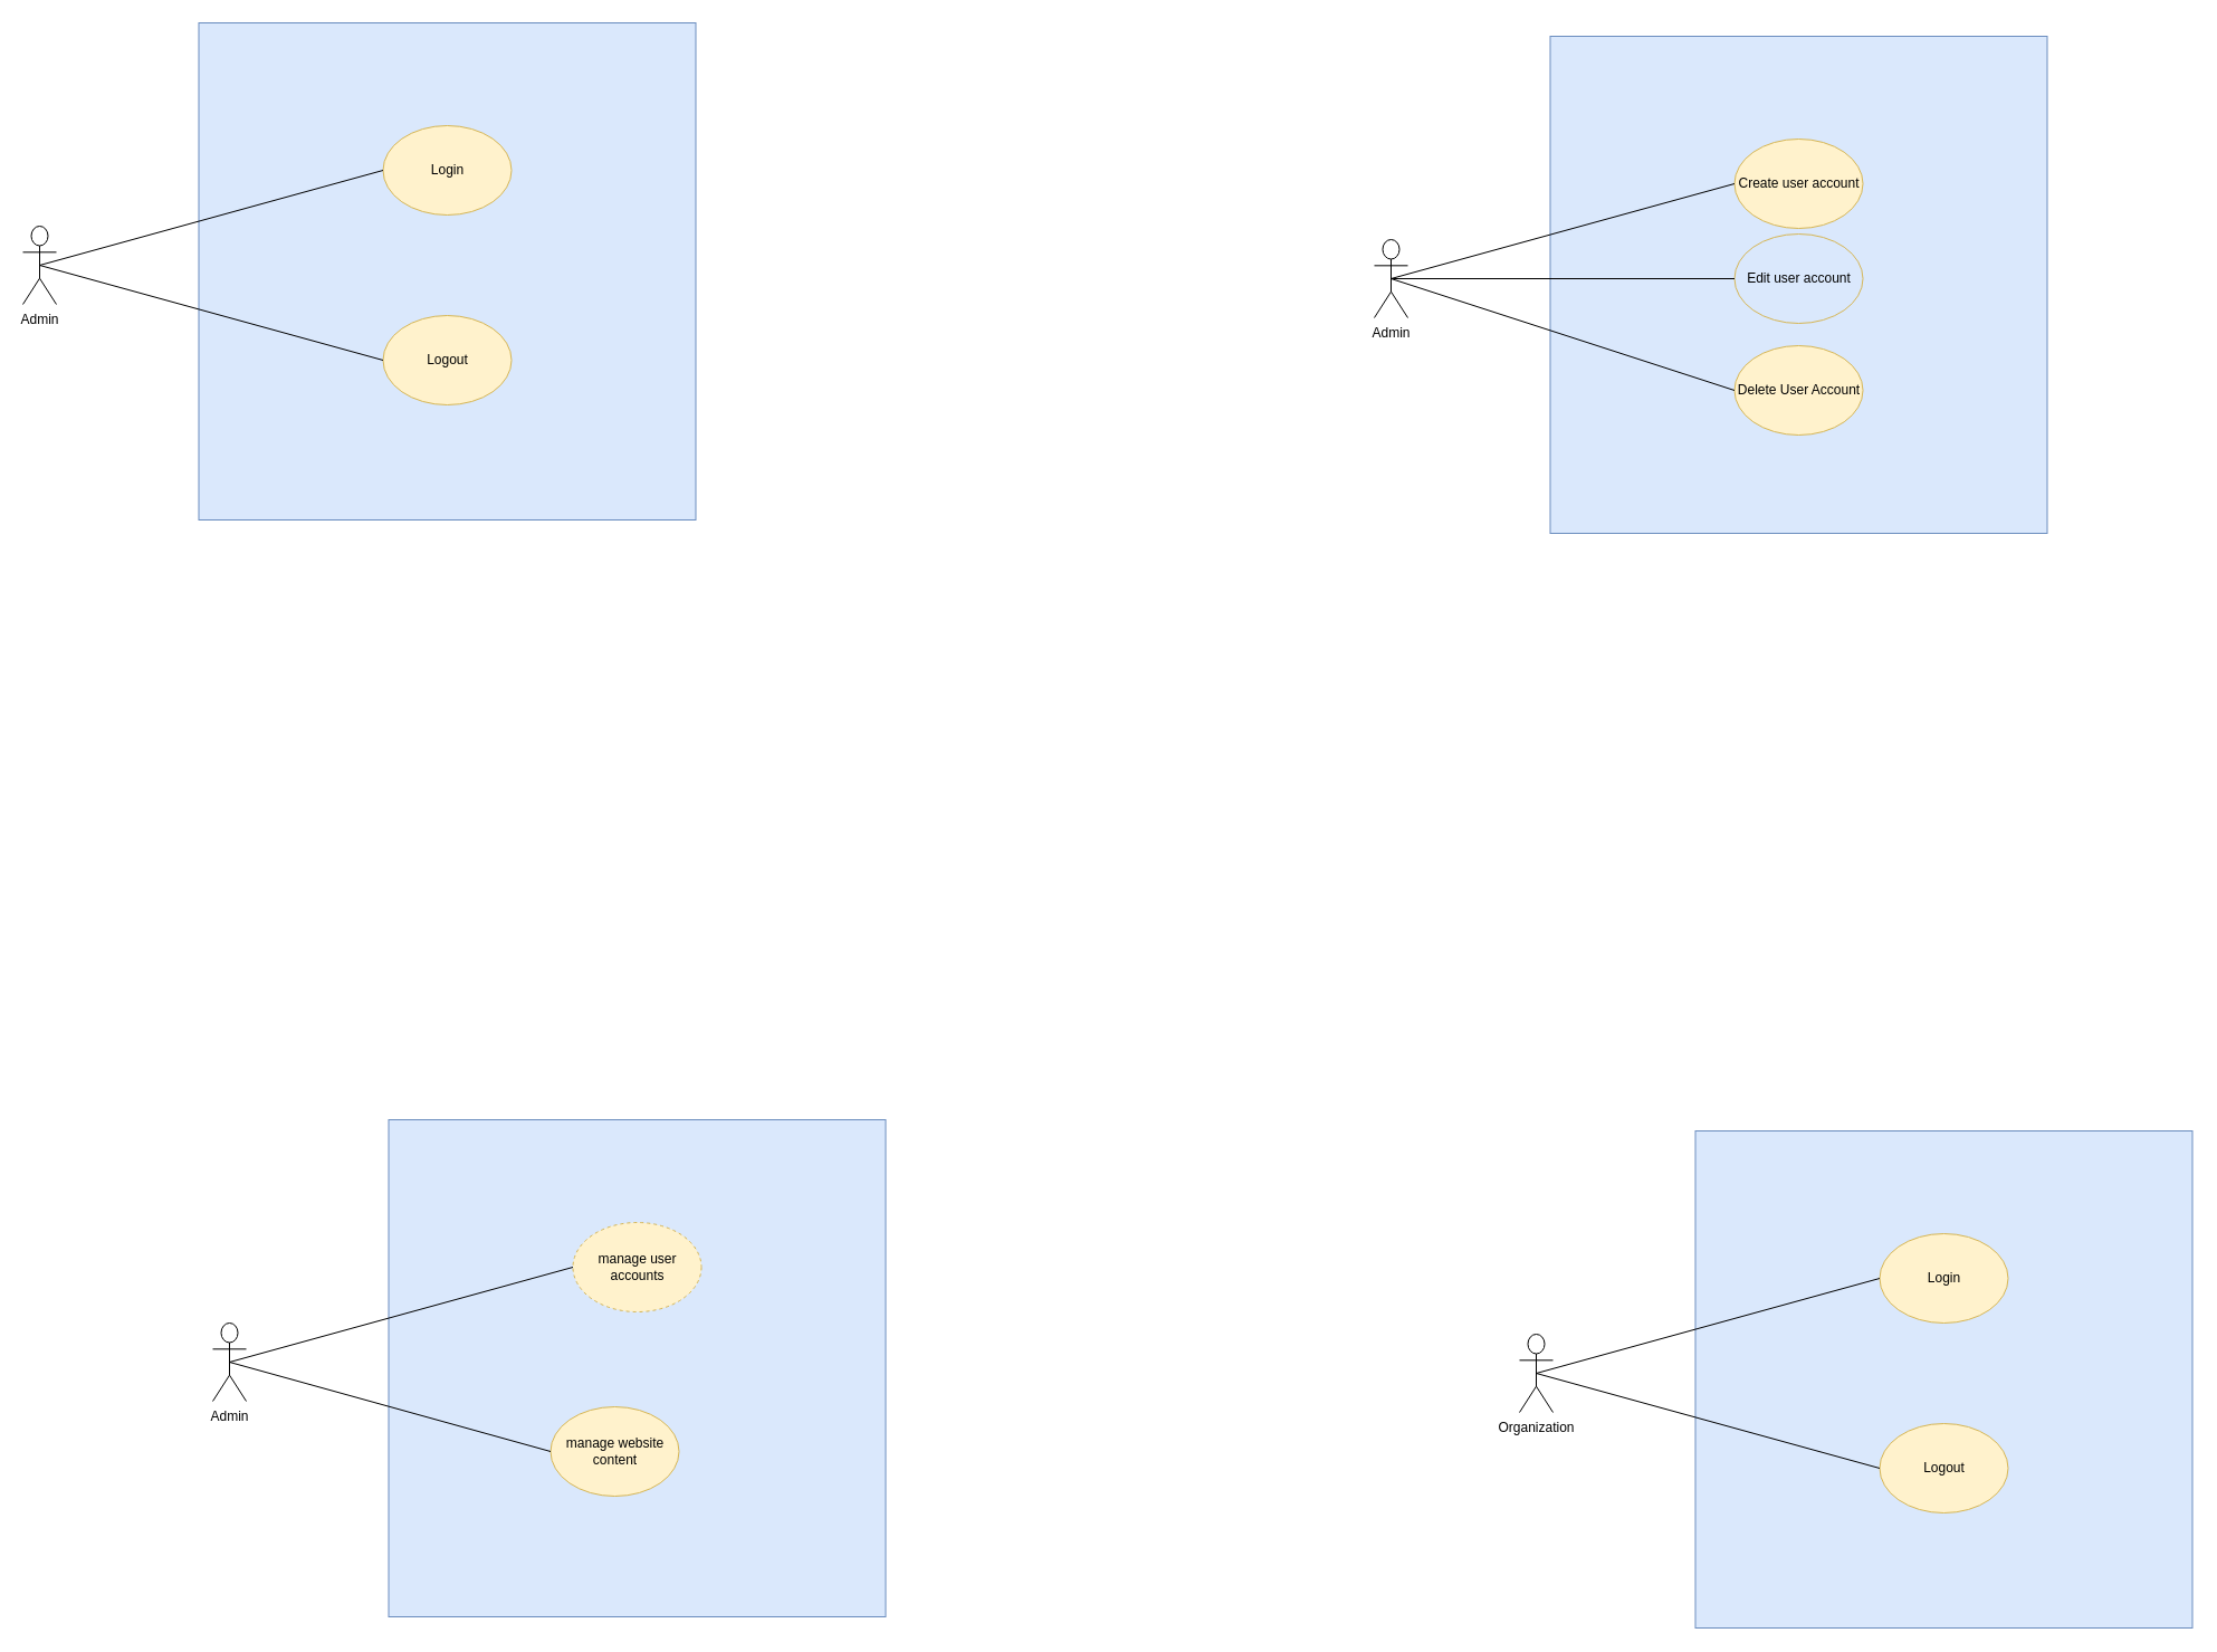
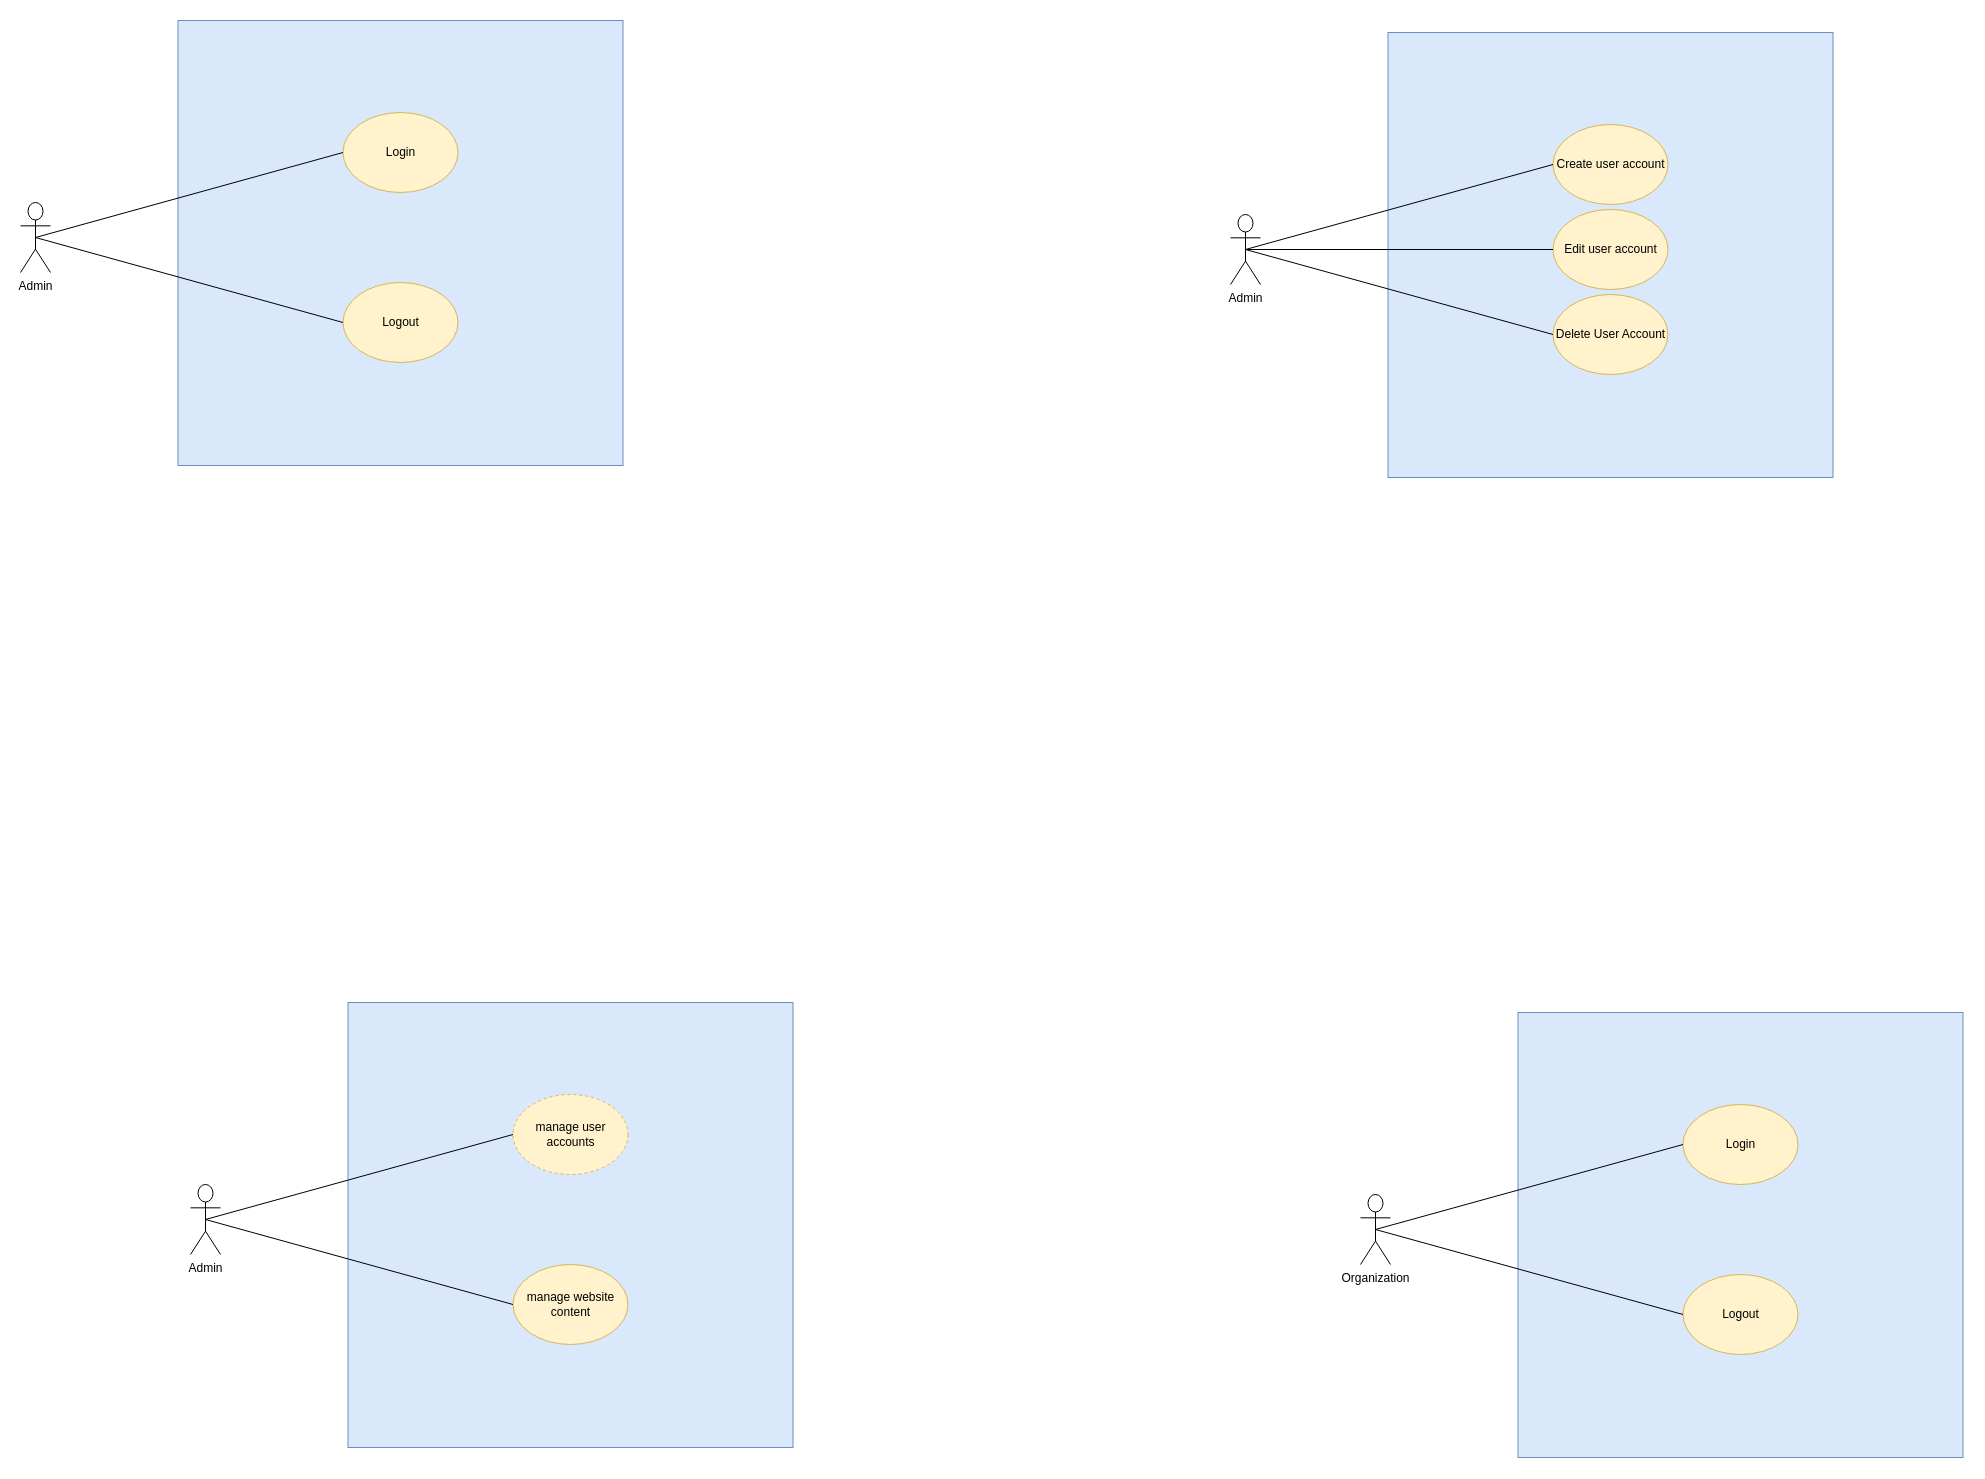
  <mxCell id="0" />
  <mxCell id="1" parent="0" />
  <mxCell id="2" value="Admin" style="shape=umlActor;verticalLabelPosition=bottom;verticalAlign=top;html=1;outlineConnect=0;" parent="1" vertex="1"><mxGeometry x="20" y="202" width="30" height="70" as="geometry" /></mxCell>
  <mxCell id="3" value="" style="whiteSpace=wrap;html=1;aspect=fixed;fillColor=#dae8fc;strokeColor=#6c8ebf;" parent="1" vertex="1"><mxGeometry x="177.5" y="20" width="445" height="445" as="geometry" /></mxCell>
  <mxCell id="4" value="Login" style="ellipse;whiteSpace=wrap;html=1;fillColor=#fff2cc;strokeColor=#d6b656;" parent="1" vertex="1"><mxGeometry x="342.5" y="112" width="115" height="80" as="geometry" /></mxCell>
  <mxCell id="5" value="Logout" style="ellipse;whiteSpace=wrap;html=1;fillColor=#fff2cc;strokeColor=#d6b656;" parent="1" vertex="1"><mxGeometry x="342.5" y="282" width="115" height="80" as="geometry" /></mxCell>
  <mxCell id="6" value="" style="endArrow=none;html=1;rounded=0;entryX=0.5;entryY=0.5;entryDx=0;entryDy=0;entryPerimeter=0;exitX=0;exitY=0.5;exitDx=0;exitDy=0;" parent="1" source="4" target="2" edge="1"><mxGeometry width="50" height="50" relative="1" as="geometry"><mxPoint x="300" y="252" as="sourcePoint" /><mxPoint x="350" y="202" as="targetPoint" /></mxGeometry></mxCell>
  <mxCell id="7" value="" style="endArrow=none;html=1;rounded=0;entryX=0.5;entryY=0.5;entryDx=0;entryDy=0;entryPerimeter=0;exitX=0;exitY=0.5;exitDx=0;exitDy=0;" parent="1" source="5" target="2" edge="1"><mxGeometry width="50" height="50" relative="1" as="geometry"><mxPoint x="352.5" y="162" as="sourcePoint" /><mxPoint x="45" y="247" as="targetPoint" /></mxGeometry></mxCell>
  <mxCell id="8" value="" style="group" vertex="1" connectable="0" parent="1"><mxGeometry x="1230" y="32" width="602.5" height="445" as="geometry" /></mxCell>
  <mxCell id="9" value="Admin" style="shape=umlActor;verticalLabelPosition=bottom;verticalAlign=top;html=1;outlineConnect=0;" vertex="1" parent="8"><mxGeometry y="182" width="30" height="70" as="geometry" /></mxCell>
  <mxCell id="10" value="" style="whiteSpace=wrap;html=1;aspect=fixed;fillColor=#dae8fc;strokeColor=#6c8ebf;" vertex="1" parent="8"><mxGeometry x="157.5" width="445" height="445" as="geometry" /></mxCell>
  <mxCell id="11" value="Create user account" style="ellipse;whiteSpace=wrap;html=1;fillColor=#fff2cc;strokeColor=#d6b656;" vertex="1" parent="8"><mxGeometry x="322.5" y="92" width="115" height="80" as="geometry" /></mxCell>
- <mxCell id="12" value="Delete User Account" style="ellipse;whiteSpace=wrap;html=1;fillColor=#fff2cc;strokeColor=#d6b656;" vertex="1" parent="8"><mxGeometry x="322.5" y="277" width="115" height="80" as="geometry" /></mxCell>
+ <mxCell id="12" value="Delete User Account" style="ellipse;whiteSpace=wrap;html=1;fillColor=#fff2cc;strokeColor=#d6b656;" vertex="1" parent="8"><mxGeometry x="322.5" y="262" width="115" height="80" as="geometry" /></mxCell>
  <mxCell id="13" value="" style="endArrow=none;html=1;rounded=0;entryX=0.5;entryY=0.5;entryDx=0;entryDy=0;entryPerimeter=0;exitX=0;exitY=0.5;exitDx=0;exitDy=0;" edge="1" parent="8" source="11" target="9"><mxGeometry width="50" height="50" relative="1" as="geometry"><mxPoint x="280" y="232" as="sourcePoint" /><mxPoint x="330" y="182" as="targetPoint" /></mxGeometry></mxCell>
  <mxCell id="14" value="" style="endArrow=none;html=1;rounded=0;entryX=0.5;entryY=0.5;entryDx=0;entryDy=0;entryPerimeter=0;exitX=0;exitY=0.5;exitDx=0;exitDy=0;" edge="1" parent="8" source="12" target="9"><mxGeometry width="50" height="50" relative="1" as="geometry"><mxPoint x="332.5" y="142" as="sourcePoint" /><mxPoint x="25" y="227" as="targetPoint" /></mxGeometry></mxCell>
- <mxCell id="15" value="Edit user account" style="ellipse;whiteSpace=wrap;html=1;fillColor=#dae8fc;strokeColor=#d6b656;" vertex="1" parent="8"><mxGeometry x="322.5" y="177" width="115" height="80" as="geometry" /></mxCell>
+ <mxCell id="15" value="Edit user account" style="ellipse;whiteSpace=wrap;html=1;fillColor=#fff2cc;strokeColor=#d6b656;" vertex="1" parent="8"><mxGeometry x="322.5" y="177" width="115" height="80" as="geometry" /></mxCell>
  <mxCell id="16" value="" style="endArrow=none;html=1;rounded=0;entryX=0.5;entryY=0.5;entryDx=0;entryDy=0;entryPerimeter=0;exitX=0;exitY=0.5;exitDx=0;exitDy=0;" edge="1" parent="8" source="15" target="9"><mxGeometry width="50" height="50" relative="1" as="geometry"><mxPoint x="332.5" y="312" as="sourcePoint" /><mxPoint x="25" y="227" as="targetPoint" /></mxGeometry></mxCell>
  <mxCell id="17" value="" style="group" vertex="1" connectable="0" parent="1"><mxGeometry x="190" y="1002" width="602.5" height="445" as="geometry" /></mxCell>
  <mxCell id="18" value="Admin" style="shape=umlActor;verticalLabelPosition=bottom;verticalAlign=top;html=1;outlineConnect=0;" vertex="1" parent="17"><mxGeometry y="182" width="30" height="70" as="geometry" /></mxCell>
  <mxCell id="19" value="" style="whiteSpace=wrap;html=1;aspect=fixed;fillColor=#dae8fc;strokeColor=#6c8ebf;" vertex="1" parent="17"><mxGeometry x="157.5" width="445" height="445" as="geometry" /></mxCell>
  <mxCell id="20" value="manage user accounts" style="ellipse;whiteSpace=wrap;html=1;fillColor=#fff2cc;strokeColor=#d6b656;dashed=1;" vertex="1" parent="17"><mxGeometry x="322.5" y="92" width="115" height="80" as="geometry" /></mxCell>
- <mxCell id="21" value="manage website content" style="ellipse;whiteSpace=wrap;html=1;fillColor=#fff2cc;strokeColor=#d6b656;" vertex="1" parent="17"><mxGeometry x="302.5" y="257" width="115" height="80" as="geometry" /></mxCell>
+ <mxCell id="21" value="manage website content" style="ellipse;whiteSpace=wrap;html=1;fillColor=#fff2cc;strokeColor=#d6b656;" vertex="1" parent="17"><mxGeometry x="322.5" y="262" width="115" height="80" as="geometry" /></mxCell>
  <mxCell id="22" value="" style="endArrow=none;html=1;rounded=0;entryX=0.5;entryY=0.5;entryDx=0;entryDy=0;entryPerimeter=0;exitX=0;exitY=0.5;exitDx=0;exitDy=0;" edge="1" parent="17" source="20" target="18"><mxGeometry width="50" height="50" relative="1" as="geometry"><mxPoint x="280" y="232" as="sourcePoint" /><mxPoint x="330" y="182" as="targetPoint" /></mxGeometry></mxCell>
  <mxCell id="23" value="" style="endArrow=none;html=1;rounded=0;entryX=0.5;entryY=0.5;entryDx=0;entryDy=0;entryPerimeter=0;exitX=0;exitY=0.5;exitDx=0;exitDy=0;" edge="1" parent="17" source="21" target="18"><mxGeometry width="50" height="50" relative="1" as="geometry"><mxPoint x="332.5" y="142" as="sourcePoint" /><mxPoint x="25" y="227" as="targetPoint" /></mxGeometry></mxCell>
  <mxCell id="24" value="" style="group" vertex="1" connectable="0" parent="1"><mxGeometry x="1360" y="1012" width="602.5" height="445" as="geometry" /></mxCell>
  <mxCell id="25" value="Organization&lt;br&gt;" style="shape=umlActor;verticalLabelPosition=bottom;verticalAlign=top;html=1;outlineConnect=0;" vertex="1" parent="24"><mxGeometry y="182" width="30" height="70" as="geometry" /></mxCell>
  <mxCell id="26" value="" style="whiteSpace=wrap;html=1;aspect=fixed;fillColor=#dae8fc;strokeColor=#6c8ebf;" vertex="1" parent="24"><mxGeometry x="157.5" width="445" height="445" as="geometry" /></mxCell>
  <mxCell id="27" value="Login" style="ellipse;whiteSpace=wrap;html=1;fillColor=#fff2cc;strokeColor=#d6b656;" vertex="1" parent="24"><mxGeometry x="322.5" y="92" width="115" height="80" as="geometry" /></mxCell>
  <mxCell id="28" value="Logout" style="ellipse;whiteSpace=wrap;html=1;fillColor=#fff2cc;strokeColor=#d6b656;" vertex="1" parent="24"><mxGeometry x="322.5" y="262" width="115" height="80" as="geometry" /></mxCell>
  <mxCell id="29" value="" style="endArrow=none;html=1;rounded=0;entryX=0.5;entryY=0.5;entryDx=0;entryDy=0;entryPerimeter=0;exitX=0;exitY=0.5;exitDx=0;exitDy=0;" edge="1" parent="24" source="27" target="25"><mxGeometry width="50" height="50" relative="1" as="geometry"><mxPoint x="280" y="232" as="sourcePoint" /><mxPoint x="330" y="182" as="targetPoint" /></mxGeometry></mxCell>
  <mxCell id="30" value="" style="endArrow=none;html=1;rounded=0;entryX=0.5;entryY=0.5;entryDx=0;entryDy=0;entryPerimeter=0;exitX=0;exitY=0.5;exitDx=0;exitDy=0;" edge="1" parent="24" source="28" target="25"><mxGeometry width="50" height="50" relative="1" as="geometry"><mxPoint x="332.5" y="142" as="sourcePoint" /><mxPoint x="25" y="227" as="targetPoint" /></mxGeometry></mxCell>
